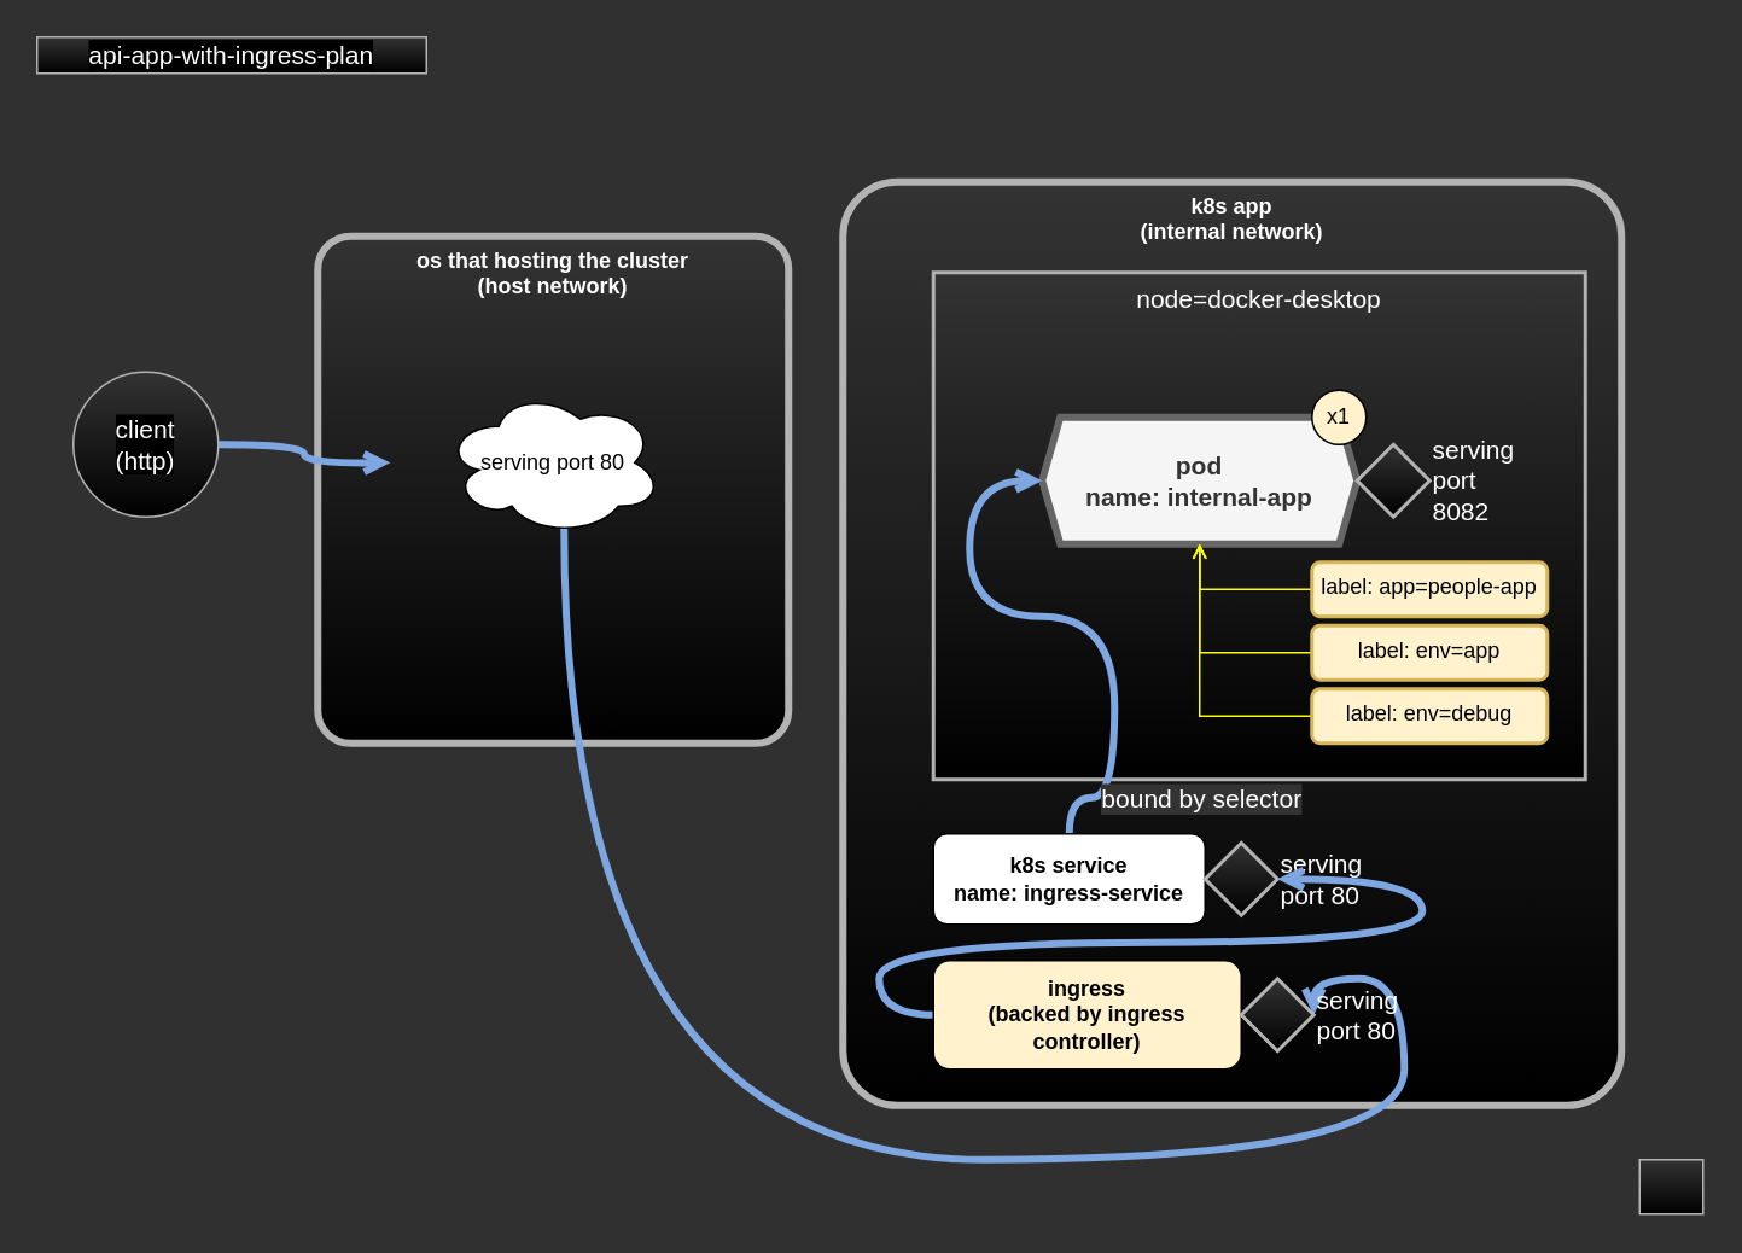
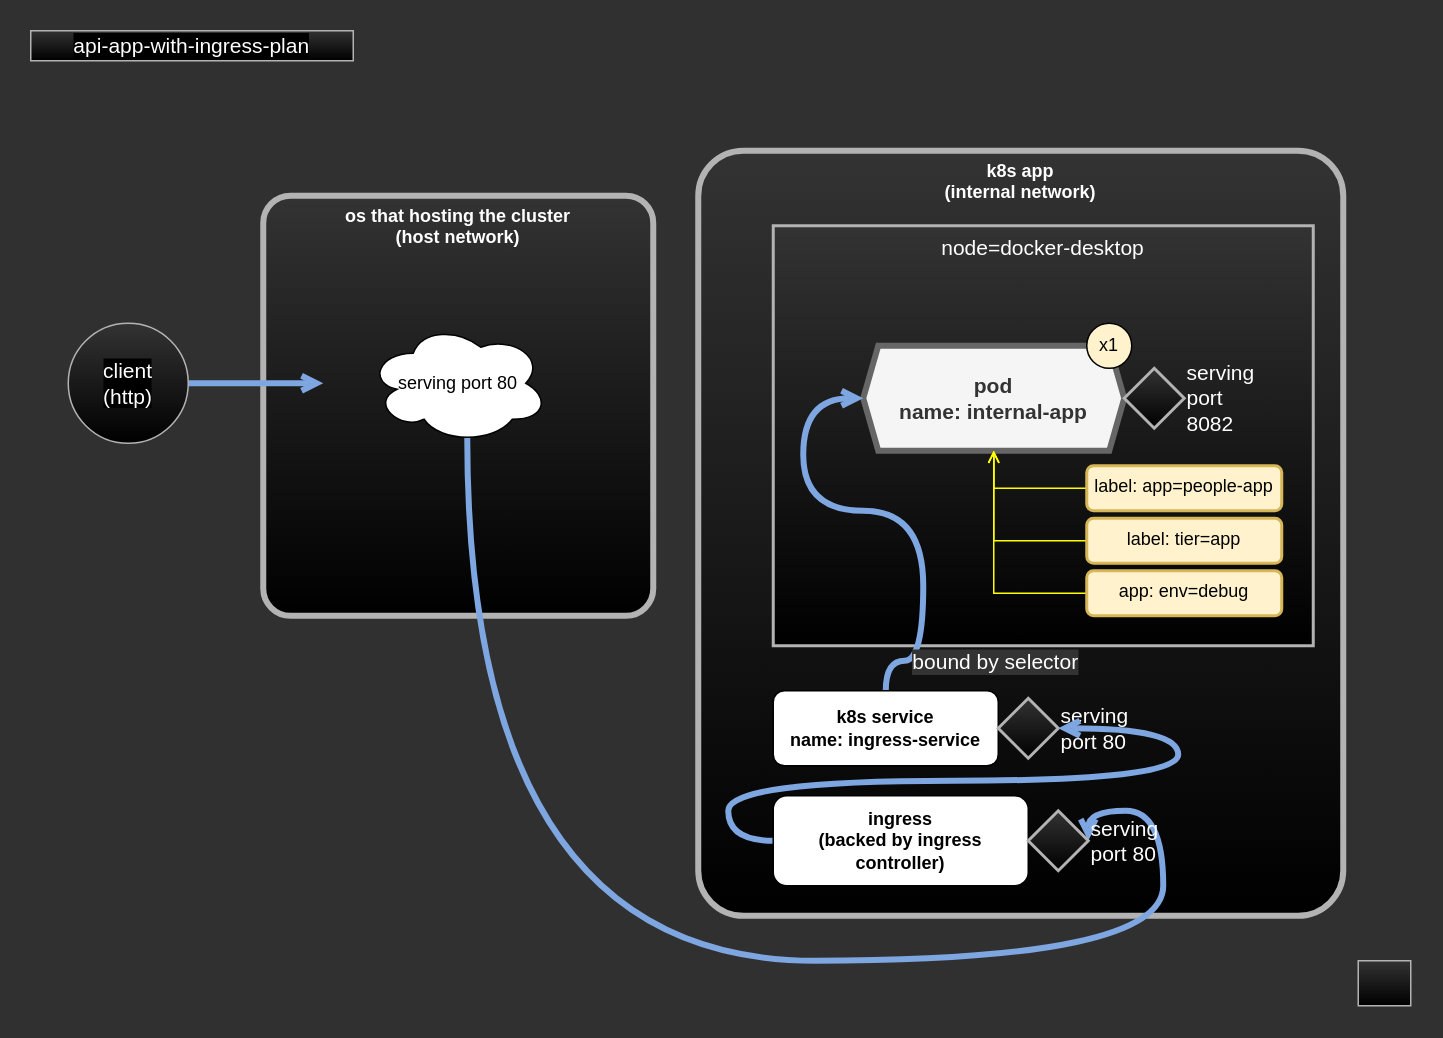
  <mxCell id="0" />
  <mxCell id="1" parent="0" />
  <mxCell id="2" value="os that hosting the cluster&lt;br&gt;(host network)" style="rounded=1;whiteSpace=wrap;html=1;arcSize=7;fontStyle=1;verticalAlign=top;strokeWidth=4;strokeColor=#B3B3B3;gradientColor=#000000;fillColor=#333333;fontColor=#FFFFFF;" parent="1" vertex="1"><mxGeometry x="175" y="130" width="260" height="280" as="geometry" /></mxCell>
  <mxCell id="3" value="k8s app&lt;br&gt;(internal network)" style="rounded=1;whiteSpace=wrap;html=1;arcSize=7;fontStyle=1;verticalAlign=top;strokeWidth=4;strokeColor=#B3B3B3;gradientColor=#000000;fillColor=#333333;fontColor=#FFFFFF;" parent="1" vertex="1"><mxGeometry x="465" y="100" width="430" height="510" as="geometry" /></mxCell>
  <mxCell id="4" value="node=docker-desktop" style="whiteSpace=wrap;html=1;fontSize=14;fontColor=#FFFFFF;strokeColor=#B3B3B3;strokeWidth=2;fillColor=#333333;gradientColor=#000000;verticalAlign=top;" parent="1" vertex="1"><mxGeometry x="515" y="150" width="360" height="280" as="geometry" /></mxCell>
  <mxCell id="5" value="pod&lt;br style=&quot;font-size: 14px&quot;&gt;name: internal-app" style="shape=hexagon;perimeter=hexagonPerimeter2;whiteSpace=wrap;html=1;fixedSize=1;fontColor=#333333;strokeColor=#666666;strokeWidth=4;fillColor=#f5f5f5;verticalAlign=middle;size=10;fontStyle=1;fontSize=14;" parent="1" vertex="1"><mxGeometry x="575" y="230" width="174" height="70" as="geometry" /></mxCell>
  <mxCell id="6" style="edgeStyle=orthogonalEdgeStyle;rounded=0;orthogonalLoop=1;jettySize=auto;html=1;exitX=0;exitY=0.5;exitDx=0;exitDy=0;entryX=0.5;entryY=1;entryDx=0;entryDy=0;fontSize=14;fontColor=#FFFFFF;strokeColor=#FFFF00;endArrow=open;endFill=0;" parent="1" source="7" target="5" edge="1"><mxGeometry relative="1" as="geometry" /></mxCell>
- <mxCell id="7" value="label: env=debug" style="rounded=1;whiteSpace=wrap;html=1;strokeColor=#d6b656;strokeWidth=2;fillColor=#fff2cc;verticalAlign=top;" parent="1" vertex="1"><mxGeometry x="724" y="380" width="130" height="30" as="geometry" /></mxCell>
+ <mxCell id="7" value="app: env=debug" style="rounded=1;whiteSpace=wrap;html=1;strokeColor=#d6b656;strokeWidth=2;fillColor=#fff2cc;verticalAlign=top;" parent="1" vertex="1"><mxGeometry x="724" y="380" width="130" height="30" as="geometry" /></mxCell>
  <mxCell id="8" style="edgeStyle=orthogonalEdgeStyle;rounded=0;orthogonalLoop=1;jettySize=auto;html=1;exitX=0;exitY=0.5;exitDx=0;exitDy=0;entryX=0.5;entryY=1;entryDx=0;entryDy=0;fontSize=14;fontColor=#FFFFFF;endArrow=open;endFill=0;strokeColor=#FFFF00;" parent="1" source="9" target="5" edge="1"><mxGeometry relative="1" as="geometry" /></mxCell>
  <mxCell id="9" value="label: app=people-app" style="rounded=1;whiteSpace=wrap;html=1;strokeColor=#d6b656;strokeWidth=2;fillColor=#fff2cc;verticalAlign=top;" parent="1" vertex="1"><mxGeometry x="724" y="310" width="130" height="30" as="geometry" /></mxCell>
  <mxCell id="10" style="edgeStyle=orthogonalEdgeStyle;rounded=0;orthogonalLoop=1;jettySize=auto;html=1;exitX=0.55;exitY=0.95;exitDx=0;exitDy=0;entryX=1;entryY=0.5;entryDx=0;entryDy=0;fontSize=14;fontColor=#FFFFFF;endArrow=open;endFill=0;curved=1;strokeWidth=4;strokeColor=#7EA6E0;exitPerimeter=0;" parent="1" source="24" target="23" edge="1"><mxGeometry relative="1" as="geometry"><Array as="points"><mxPoint x="311" y="640" /><mxPoint x="775" y="640" /><mxPoint x="775" y="540" /></Array><mxPoint x="275" y="255" as="sourcePoint" /></mxGeometry></mxCell>
  <mxCell id="11" value="serving port 8082" style="rhombus;whiteSpace=wrap;html=1;fontSize=14;fontColor=#FFFFFF;strokeColor=#B3B3B3;strokeWidth=2;fillColor=#333333;gradientColor=#000000;verticalAlign=middle;labelPosition=right;verticalLabelPosition=middle;align=left;" parent="1" vertex="1"><mxGeometry x="749" y="245" width="40" height="40" as="geometry" /></mxCell>
  <mxCell id="12" value="api-app-with-ingress-plan" style="rounded=0;whiteSpace=wrap;html=1;labelBackgroundColor=#000000;fontSize=14;fontColor=#FFFFFF;strokeColor=#B3B3B3;strokeWidth=1;fillColor=#333333;gradientColor=#000000;verticalAlign=middle;" parent="1" vertex="1"><mxGeometry x="20" y="20" width="215" height="20" as="geometry" /></mxCell>
  <mxCell id="13" value="" style="rounded=0;whiteSpace=wrap;html=1;labelBackgroundColor=#000000;fontSize=14;fontColor=#FFFFFF;strokeColor=#B3B3B3;strokeWidth=1;fillColor=#333333;gradientColor=#000000;verticalAlign=middle;" parent="1" vertex="1"><mxGeometry x="905" y="640" width="35" height="30" as="geometry" /></mxCell>
  <mxCell id="14" style="edgeStyle=orthogonalEdgeStyle;curved=1;rounded=0;orthogonalLoop=1;jettySize=auto;html=1;exitX=1;exitY=0.5;exitDx=0;exitDy=0;entryX=0;entryY=0.5;entryDx=0;entryDy=0;fontSize=14;fontColor=#FFFFFF;endArrow=open;endFill=0;strokeColor=#7EA6E0;strokeWidth=4;" parent="1" source="15" edge="1"><mxGeometry relative="1" as="geometry"><mxPoint x="215" y="255" as="targetPoint" /></mxGeometry></mxCell>
- <mxCell id="15" value="client&lt;br&gt;(http)" style="ellipse;whiteSpace=wrap;html=1;aspect=fixed;labelBackgroundColor=#000000;fontSize=14;fontColor=#FFFFFF;strokeColor=#B3B3B3;strokeWidth=1;fillColor=#333333;gradientColor=#000000;verticalAlign=middle;" parent="1" vertex="1"><mxGeometry x="40" y="205" width="80" height="80" as="geometry" /></mxCell>
+ <mxCell id="15" value="client&lt;br&gt;(http)" style="ellipse;whiteSpace=wrap;html=1;aspect=fixed;labelBackgroundColor=#000000;fontSize=14;fontColor=#FFFFFF;strokeColor=#B3B3B3;strokeWidth=1;fillColor=#333333;gradientColor=#000000;verticalAlign=middle;" parent="1" vertex="1"><mxGeometry x="45" y="215" width="80" height="80" as="geometry" /></mxCell>
  <mxCell id="16" value="x1" style="ellipse;whiteSpace=wrap;html=1;fillColor=#fff2cc;" parent="1" vertex="1"><mxGeometry x="724" y="215" width="30" height="30" as="geometry" /></mxCell>
  <mxCell id="17" style="edgeStyle=orthogonalEdgeStyle;curved=1;rounded=0;orthogonalLoop=1;jettySize=auto;html=1;exitX=0.5;exitY=0;exitDx=0;exitDy=0;entryX=0;entryY=0.5;entryDx=0;entryDy=0;fontSize=14;fontColor=#FFFFFF;endArrow=open;endFill=0;strokeColor=#7EA6E0;strokeWidth=4;" parent="1" source="19" target="5" edge="1"><mxGeometry relative="1" as="geometry"><Array as="points"><mxPoint x="615" y="440" /><mxPoint x="615" y="340" /><mxPoint x="535" y="340" /><mxPoint x="535" y="265" /></Array></mxGeometry></mxCell>
  <mxCell id="18" value="bound by selector" style="edgeLabel;html=1;align=center;verticalAlign=middle;resizable=0;points=[];fontSize=14;fontColor=#FFFFFF;labelBackgroundColor=#333333;" parent="17" vertex="1" connectable="0"><mxGeometry x="-0.747" y="6" relative="1" as="geometry"><mxPoint x="49" y="6" as="offset" /></mxGeometry></mxCell>
  <mxCell id="19" value="k8s service&lt;br&gt;name: ingress-service" style="rounded=1;whiteSpace=wrap;html=1;fontStyle=1" parent="1" vertex="1"><mxGeometry x="515" y="460" width="150" height="50" as="geometry" /></mxCell>
  <mxCell id="20" value="serving port 80" style="rhombus;whiteSpace=wrap;html=1;fontSize=14;fontColor=#FFFFFF;strokeColor=#B3B3B3;strokeWidth=2;fillColor=#333333;gradientColor=#000000;verticalAlign=middle;labelPosition=right;verticalLabelPosition=middle;align=left;" parent="1" vertex="1"><mxGeometry x="665" y="465" width="40" height="40" as="geometry" /></mxCell>
  <mxCell id="21" style="edgeStyle=orthogonalEdgeStyle;curved=1;rounded=0;orthogonalLoop=1;jettySize=auto;html=1;exitX=0;exitY=0.5;exitDx=0;exitDy=0;entryX=1;entryY=0.5;entryDx=0;entryDy=0;fontSize=14;fontColor=#FFFFFF;endArrow=open;endFill=0;strokeColor=#7EA6E0;strokeWidth=4;" parent="1" source="22" target="20" edge="1"><mxGeometry relative="1" as="geometry"><Array as="points"><mxPoint x="485" y="560" /><mxPoint x="485" y="520" /><mxPoint x="785" y="520" /><mxPoint x="785" y="485" /></Array></mxGeometry></mxCell>
- <mxCell id="22" value="ingress&lt;br&gt;(backed by ingress controller)" style="rounded=1;whiteSpace=wrap;html=1;fontStyle=1;fillColor=#fff2cc;" parent="1" vertex="1"><mxGeometry x="515" y="530" width="170" height="60" as="geometry" /></mxCell>
+ <mxCell id="22" value="ingress&lt;br&gt;(backed by ingress controller)" style="rounded=1;whiteSpace=wrap;html=1;fontStyle=1" parent="1" vertex="1"><mxGeometry x="515" y="530" width="170" height="60" as="geometry" /></mxCell>
  <mxCell id="23" value="serving port 80" style="rhombus;whiteSpace=wrap;html=1;fontSize=14;fontColor=#FFFFFF;strokeColor=#B3B3B3;strokeWidth=2;fillColor=#333333;gradientColor=#000000;verticalAlign=middle;labelPosition=right;verticalLabelPosition=middle;align=left;" parent="1" vertex="1"><mxGeometry x="685" y="540" width="40" height="40" as="geometry" /></mxCell>
  <mxCell id="24" value="serving port 80" style="ellipse;shape=cloud;whiteSpace=wrap;html=1;" parent="1" vertex="1"><mxGeometry x="245" y="215" width="120" height="80" as="geometry" /></mxCell>
  <mxCell id="25" style="edgeStyle=orthogonalEdgeStyle;rounded=0;orthogonalLoop=1;jettySize=auto;html=1;exitX=0;exitY=0.5;exitDx=0;exitDy=0;entryX=0.5;entryY=1;entryDx=0;entryDy=0;fontSize=14;fontColor=#FFFFFF;endArrow=open;endFill=0;strokeColor=#FFFF00;" edge="1" parent="1" source="26" target="5"><mxGeometry relative="1" as="geometry" /></mxCell>
- <mxCell id="26" value="label: env=app" style="rounded=1;whiteSpace=wrap;html=1;strokeColor=#d6b656;strokeWidth=2;fillColor=#fff2cc;verticalAlign=top;" vertex="1" parent="1"><mxGeometry x="724" y="345" width="130" height="30" as="geometry" /></mxCell>
+ <mxCell id="26" value="label: tier=app" style="rounded=1;whiteSpace=wrap;html=1;strokeColor=#d6b656;strokeWidth=2;fillColor=#fff2cc;verticalAlign=top;" vertex="1" parent="1"><mxGeometry x="724" y="345" width="130" height="30" as="geometry" /></mxCell>
